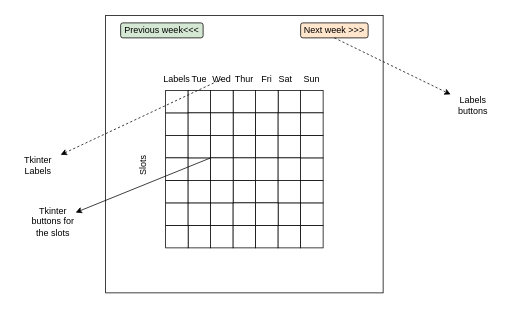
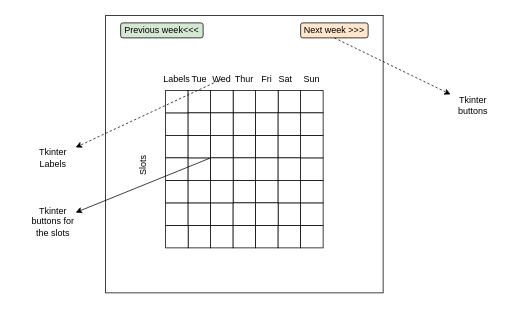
  <mxCell id="0" />
  <mxCell id="1" parent="0" />
  <mxCell id="2" value="" style="whiteSpace=wrap;html=1;aspect=fixed;" vertex="1" parent="1"><mxGeometry x="140" y="20" width="370" height="370" as="geometry" /></mxCell>
  <mxCell id="3" value="Next week &amp;gt;&amp;gt;&amp;gt;" style="rounded=1;whiteSpace=wrap;html=1;fillColor=#ffe6cc;" vertex="1" parent="1"><mxGeometry x="400" y="30" width="90" height="20" as="geometry" /></mxCell>
  <mxCell id="4" value="Previous week&amp;lt;&amp;lt;&amp;lt;" style="rounded=1;whiteSpace=wrap;html=1;fillColor=#d5e8d4;" vertex="1" parent="1"><mxGeometry x="160" y="30" width="110" height="20" as="geometry" /></mxCell>
  <mxCell id="5" value="Slots" style="text;html=1;align=center;verticalAlign=middle;whiteSpace=wrap;rounded=0;rotation=-90;" vertex="1" parent="1"><mxGeometry x="160" y="210" width="60" height="20" as="geometry" /></mxCell>
  <mxCell id="6" value="" style="whiteSpace=wrap;html=1;aspect=fixed;" vertex="1" parent="1"><mxGeometry x="220" y="150" width="30" height="30" as="geometry" /></mxCell>
  <mxCell id="7" value="" style="whiteSpace=wrap;html=1;aspect=fixed;" vertex="1" parent="1"><mxGeometry x="220" y="120" width="30" height="30" as="geometry" /></mxCell>
  <mxCell id="8" value="" style="whiteSpace=wrap;html=1;aspect=fixed;" vertex="1" parent="1"><mxGeometry x="220" y="180" width="30" height="30" as="geometry" /></mxCell>
  <mxCell id="9" value="" style="whiteSpace=wrap;html=1;aspect=fixed;" vertex="1" parent="1"><mxGeometry x="280" y="300" width="30" height="30" as="geometry" /></mxCell>
  <mxCell id="10" value="" style="whiteSpace=wrap;html=1;aspect=fixed;" vertex="1" parent="1"><mxGeometry x="250" y="300" width="30" height="30" as="geometry" /></mxCell>
  <mxCell id="11" value="" style="whiteSpace=wrap;html=1;aspect=fixed;" vertex="1" parent="1"><mxGeometry x="220" y="300" width="30" height="30" as="geometry" /></mxCell>
  <mxCell id="12" value="" style="whiteSpace=wrap;html=1;aspect=fixed;" vertex="1" parent="1"><mxGeometry x="220" y="270" width="30" height="30" as="geometry" /></mxCell>
  <mxCell id="13" value="" style="whiteSpace=wrap;html=1;aspect=fixed;" vertex="1" parent="1"><mxGeometry x="220" y="240" width="30" height="30" as="geometry" /></mxCell>
  <mxCell id="14" value="" style="whiteSpace=wrap;html=1;aspect=fixed;" vertex="1" parent="1"><mxGeometry x="220" y="210" width="30" height="30" as="geometry" /></mxCell>
  <mxCell id="15" value="" style="whiteSpace=wrap;html=1;aspect=fixed;" vertex="1" parent="1"><mxGeometry x="310" y="300" width="30" height="30" as="geometry" /></mxCell>
  <mxCell id="16" value="" style="whiteSpace=wrap;html=1;aspect=fixed;" vertex="1" parent="1"><mxGeometry x="340" y="300" width="30" height="30" as="geometry" /></mxCell>
  <mxCell id="17" value="" style="whiteSpace=wrap;html=1;aspect=fixed;" vertex="1" parent="1"><mxGeometry x="370" y="300" width="30" height="30" as="geometry" /></mxCell>
  <mxCell id="18" value="" style="whiteSpace=wrap;html=1;aspect=fixed;" vertex="1" parent="1"><mxGeometry x="400" y="120" width="30" height="30" as="geometry" /></mxCell>
  <mxCell id="19" value="" style="whiteSpace=wrap;html=1;aspect=fixed;" vertex="1" parent="1"><mxGeometry x="370" y="120" width="30" height="30" as="geometry" /></mxCell>
  <mxCell id="20" value="" style="whiteSpace=wrap;html=1;aspect=fixed;" vertex="1" parent="1"><mxGeometry x="340" y="120" width="30" height="30" as="geometry" /></mxCell>
  <mxCell id="21" value="" style="whiteSpace=wrap;html=1;aspect=fixed;" vertex="1" parent="1"><mxGeometry x="310" y="120" width="30" height="30" as="geometry" /></mxCell>
  <mxCell id="22" value="" style="whiteSpace=wrap;html=1;aspect=fixed;" vertex="1" parent="1"><mxGeometry x="280" y="120" width="30" height="30" as="geometry" /></mxCell>
  <mxCell id="23" value="" style="whiteSpace=wrap;html=1;aspect=fixed;" vertex="1" parent="1"><mxGeometry x="250" y="120" width="30" height="30" as="geometry" /></mxCell>
  <mxCell id="24" value="" style="whiteSpace=wrap;html=1;aspect=fixed;" vertex="1" parent="1"><mxGeometry x="400" y="300" width="30" height="30" as="geometry" /></mxCell>
  <mxCell id="25" value="" style="whiteSpace=wrap;html=1;aspect=fixed;" vertex="1" parent="1"><mxGeometry x="370" y="270" width="30" height="30" as="geometry" /></mxCell>
  <mxCell id="26" value="" style="whiteSpace=wrap;html=1;aspect=fixed;" vertex="1" parent="1"><mxGeometry x="400" y="270" width="30" height="30" as="geometry" /></mxCell>
  <mxCell id="27" value="" style="whiteSpace=wrap;html=1;aspect=fixed;" vertex="1" parent="1"><mxGeometry x="400" y="240" width="30" height="30" as="geometry" /></mxCell>
  <mxCell id="28" value="" style="whiteSpace=wrap;html=1;aspect=fixed;" vertex="1" parent="1"><mxGeometry x="400" y="210" width="30" height="30" as="geometry" /></mxCell>
  <mxCell id="29" value="" style="whiteSpace=wrap;html=1;aspect=fixed;" vertex="1" parent="1"><mxGeometry x="400" y="180" width="30" height="30" as="geometry" /></mxCell>
  <mxCell id="30" value="" style="whiteSpace=wrap;html=1;aspect=fixed;" vertex="1" parent="1"><mxGeometry x="400" y="150" width="30" height="30" as="geometry" /></mxCell>
  <mxCell id="31" value="" style="whiteSpace=wrap;html=1;aspect=fixed;" vertex="1" parent="1"><mxGeometry x="310" y="180" width="30" height="30" as="geometry" /></mxCell>
  <mxCell id="32" value="" style="whiteSpace=wrap;html=1;aspect=fixed;" vertex="1" parent="1"><mxGeometry x="310" y="240" width="30" height="30" as="geometry" /></mxCell>
  <mxCell id="33" value="" style="whiteSpace=wrap;html=1;aspect=fixed;" vertex="1" parent="1"><mxGeometry x="250" y="270" width="30" height="30" as="geometry" /></mxCell>
  <mxCell id="34" value="" style="whiteSpace=wrap;html=1;aspect=fixed;" vertex="1" parent="1"><mxGeometry x="280" y="270" width="30" height="30" as="geometry" /></mxCell>
  <mxCell id="35" value="" style="whiteSpace=wrap;html=1;aspect=fixed;" vertex="1" parent="1"><mxGeometry x="340" y="180" width="30" height="30" as="geometry" /></mxCell>
  <mxCell id="36" value="" style="whiteSpace=wrap;html=1;aspect=fixed;" vertex="1" parent="1"><mxGeometry x="340" y="210" width="30" height="30" as="geometry" /></mxCell>
  <mxCell id="37" value="" style="whiteSpace=wrap;html=1;aspect=fixed;" vertex="1" parent="1"><mxGeometry x="340" y="240" width="30" height="30" as="geometry" /></mxCell>
  <mxCell id="38" value="" style="whiteSpace=wrap;html=1;aspect=fixed;" vertex="1" parent="1"><mxGeometry x="310" y="270" width="30" height="30" as="geometry" /></mxCell>
  <mxCell id="39" value="" style="whiteSpace=wrap;html=1;aspect=fixed;" vertex="1" parent="1"><mxGeometry x="340" y="270" width="30" height="30" as="geometry" /></mxCell>
  <mxCell id="40" value="" style="whiteSpace=wrap;html=1;aspect=fixed;" vertex="1" parent="1"><mxGeometry x="370" y="180" width="30" height="30" as="geometry" /></mxCell>
  <mxCell id="41" value="" style="whiteSpace=wrap;html=1;aspect=fixed;" vertex="1" parent="1"><mxGeometry x="370" y="210" width="30" height="30" as="geometry" /></mxCell>
  <mxCell id="42" value="" style="whiteSpace=wrap;html=1;aspect=fixed;" vertex="1" parent="1"><mxGeometry x="370" y="240" width="30" height="30" as="geometry" /></mxCell>
  <mxCell id="43" value="" style="whiteSpace=wrap;html=1;aspect=fixed;" vertex="1" parent="1"><mxGeometry x="310" y="150" width="30" height="30" as="geometry" /></mxCell>
  <mxCell id="44" value="" style="whiteSpace=wrap;html=1;aspect=fixed;" vertex="1" parent="1"><mxGeometry x="340" y="150" width="30" height="30" as="geometry" /></mxCell>
  <mxCell id="45" value="" style="whiteSpace=wrap;html=1;aspect=fixed;" vertex="1" parent="1"><mxGeometry x="370" y="150" width="30" height="30" as="geometry" /></mxCell>
  <mxCell id="46" value="" style="whiteSpace=wrap;html=1;aspect=fixed;" vertex="1" parent="1"><mxGeometry x="280" y="150" width="30" height="30" as="geometry" /></mxCell>
  <mxCell id="47" value="" style="whiteSpace=wrap;html=1;aspect=fixed;" vertex="1" parent="1"><mxGeometry x="250" y="210" width="30" height="30" as="geometry" /></mxCell>
  <mxCell id="48" value="" style="whiteSpace=wrap;html=1;aspect=fixed;" vertex="1" parent="1"><mxGeometry x="250" y="180" width="30" height="30" as="geometry" /></mxCell>
  <mxCell id="49" value="" style="whiteSpace=wrap;html=1;aspect=fixed;" vertex="1" parent="1"><mxGeometry x="250" y="150" width="30" height="30" as="geometry" /></mxCell>
  <mxCell id="50" value="" style="whiteSpace=wrap;html=1;aspect=fixed;" vertex="1" parent="1"><mxGeometry x="310" y="210" width="30" height="30" as="geometry" /></mxCell>
  <mxCell id="51" value="" style="whiteSpace=wrap;html=1;aspect=fixed;" vertex="1" parent="1"><mxGeometry x="280" y="180" width="30" height="30" as="geometry" /></mxCell>
  <mxCell id="52" value="" style="whiteSpace=wrap;html=1;aspect=fixed;" vertex="1" parent="1"><mxGeometry x="280" y="210" width="30" height="30" as="geometry" /></mxCell>
  <mxCell id="53" value="" style="whiteSpace=wrap;html=1;aspect=fixed;" vertex="1" parent="1"><mxGeometry x="280" y="240" width="30" height="30" as="geometry" /></mxCell>
  <mxCell id="54" value="" style="whiteSpace=wrap;html=1;aspect=fixed;" vertex="1" parent="1"><mxGeometry x="250" y="240" width="30" height="30" as="geometry" /></mxCell>
  <mxCell id="55" value="Labels" style="text;html=1;align=center;verticalAlign=middle;whiteSpace=wrap;rounded=0;" vertex="1" parent="1"><mxGeometry x="205" y="90" width="60" height="30" as="geometry" /></mxCell>
  <mxCell id="56" value="Sun" style="text;html=1;align=center;verticalAlign=middle;whiteSpace=wrap;rounded=0;" vertex="1" parent="1"><mxGeometry x="385" y="90" width="60" height="30" as="geometry" /></mxCell>
  <mxCell id="57" value="Sat" style="text;html=1;align=center;verticalAlign=middle;whiteSpace=wrap;rounded=0;" vertex="1" parent="1"><mxGeometry x="350" y="90" width="60" height="30" as="geometry" /></mxCell>
  <mxCell id="58" value="Fri" style="text;html=1;align=center;verticalAlign=middle;whiteSpace=wrap;rounded=0;" vertex="1" parent="1"><mxGeometry x="325" y="90" width="60" height="30" as="geometry" /></mxCell>
  <mxCell id="59" value="Thur" style="text;html=1;align=center;verticalAlign=middle;whiteSpace=wrap;rounded=0;" vertex="1" parent="1"><mxGeometry x="295" y="90" width="60" height="30" as="geometry" /></mxCell>
  <mxCell id="60" value="Wed" style="text;html=1;align=center;verticalAlign=middle;whiteSpace=wrap;rounded=0;" vertex="1" parent="1"><mxGeometry x="265" y="90" width="60" height="30" as="geometry" /></mxCell>
  <mxCell id="61" value="Tue" style="text;html=1;align=center;verticalAlign=middle;whiteSpace=wrap;rounded=0;" vertex="1" parent="1"><mxGeometry x="235" y="90" width="60" height="30" as="geometry" /></mxCell>
  <mxCell id="62" value="" style="endArrow=classic;html=1;rounded=0;exitX=0.5;exitY=1;exitDx=0;exitDy=0;dashed=1;" edge="1" parent="1" source="3" target="63"><mxGeometry width="50" height="50" relative="1" as="geometry"><mxPoint x="280" y="210" as="sourcePoint" /><mxPoint x="630" y="140" as="targetPoint" /></mxGeometry></mxCell>
- <mxCell id="63" value="Labels buttons" style="text;html=1;align=center;verticalAlign=middle;whiteSpace=wrap;rounded=0;" vertex="1" parent="1"><mxGeometry x="600" y="125" width="60" height="30" as="geometry" /></mxCell>
+ <mxCell id="63" value="Tkinter buttons" style="text;html=1;align=center;verticalAlign=middle;whiteSpace=wrap;rounded=0;" vertex="1" parent="1"><mxGeometry x="600" y="125" width="60" height="30" as="geometry" /></mxCell>
  <mxCell id="64" value="" style="endArrow=classic;html=1;rounded=0;exitX=1;exitY=0.5;exitDx=0;exitDy=0;dashed=1;" edge="1" parent="1" source="61" target="65"><mxGeometry width="50" height="50" relative="1" as="geometry"><mxPoint x="290" y="100" as="sourcePoint" /><mxPoint x="50" y="220" as="targetPoint" /></mxGeometry></mxCell>
- <mxCell id="65" value="Tkinter Labels" style="text;html=1;align=center;verticalAlign=middle;whiteSpace=wrap;rounded=0;" vertex="1" parent="1"><mxGeometry x="20" y="205" width="60" height="30" as="geometry" /></mxCell>
+ <mxCell id="65" value="Tkinter Labels" style="text;html=1;align=center;verticalAlign=middle;whiteSpace=wrap;rounded=0;" vertex="1" parent="1"><mxGeometry x="40" y="195" width="60" height="30" as="geometry" /></mxCell>
  <mxCell id="66" value="" style="endArrow=classic;html=1;rounded=0;" edge="1" parent="1" target="67"><mxGeometry width="50" height="50" relative="1" as="geometry"><mxPoint x="280" y="210" as="sourcePoint" /><mxPoint x="90" y="320" as="targetPoint" /></mxGeometry></mxCell>
  <mxCell id="67" value="Tkinter buttons for the slots" style="text;html=1;align=center;verticalAlign=middle;whiteSpace=wrap;rounded=0;" vertex="1" parent="1"><mxGeometry x="40" y="280" width="60" height="30" as="geometry" /></mxCell>
